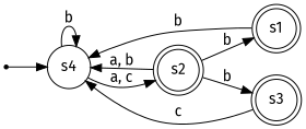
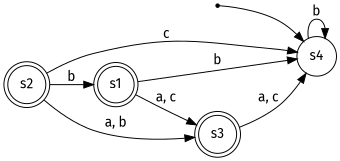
  digraph {
    fontname="Fira Sans"
    rankdir=LR
    node [fontname="Fira Sans" shape=doublecircle]
    edge [fontname="Fira Sans"]
    __start__ [shape=point]
    n2 [label=s4 shape=circle]
    s2
    s1
    s3
    __start__ -> n2
    n2 -> n2 [label=b]
-   n2 -> s2 [label="a, c"]
-   s2 -> n2 [label="a, b"]
+   s2 -> n2 [label=c]
    s2 -> s1 [label=b]
-   s2 -> s3 [label=b]
+   s2 -> s3 [label="a, b"]
    s1 -> n2 [label=b]
-   s3 -> n2 [label=c]
+   s1 -> s3 [label="a, c"]
+   s3 -> n2 [label="a, c"]
  }
